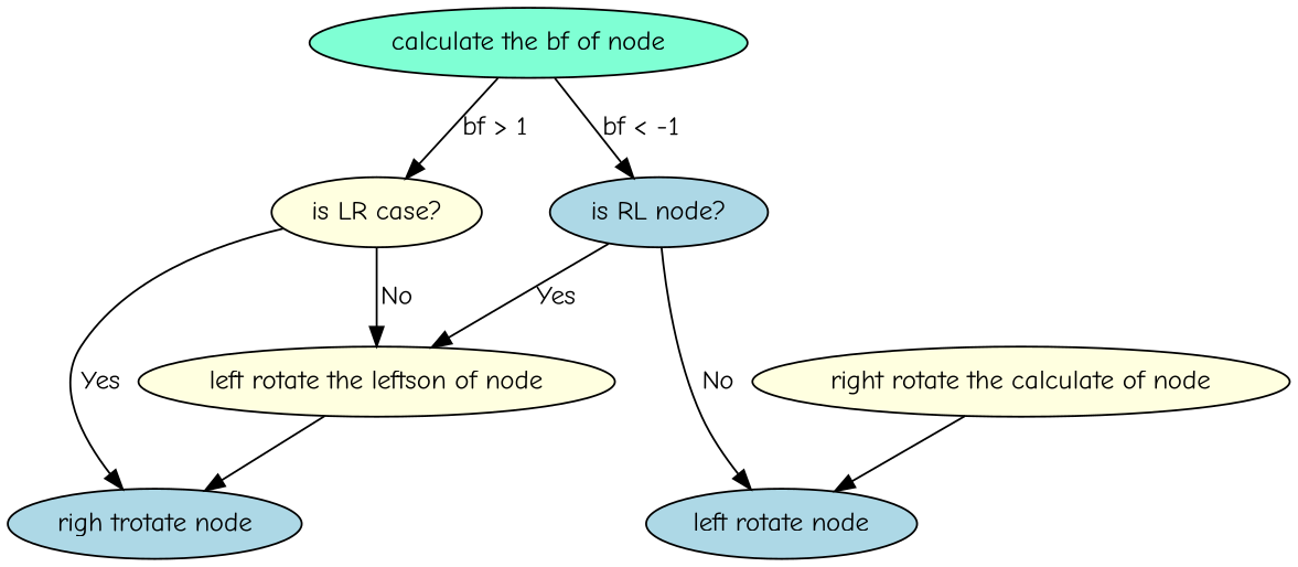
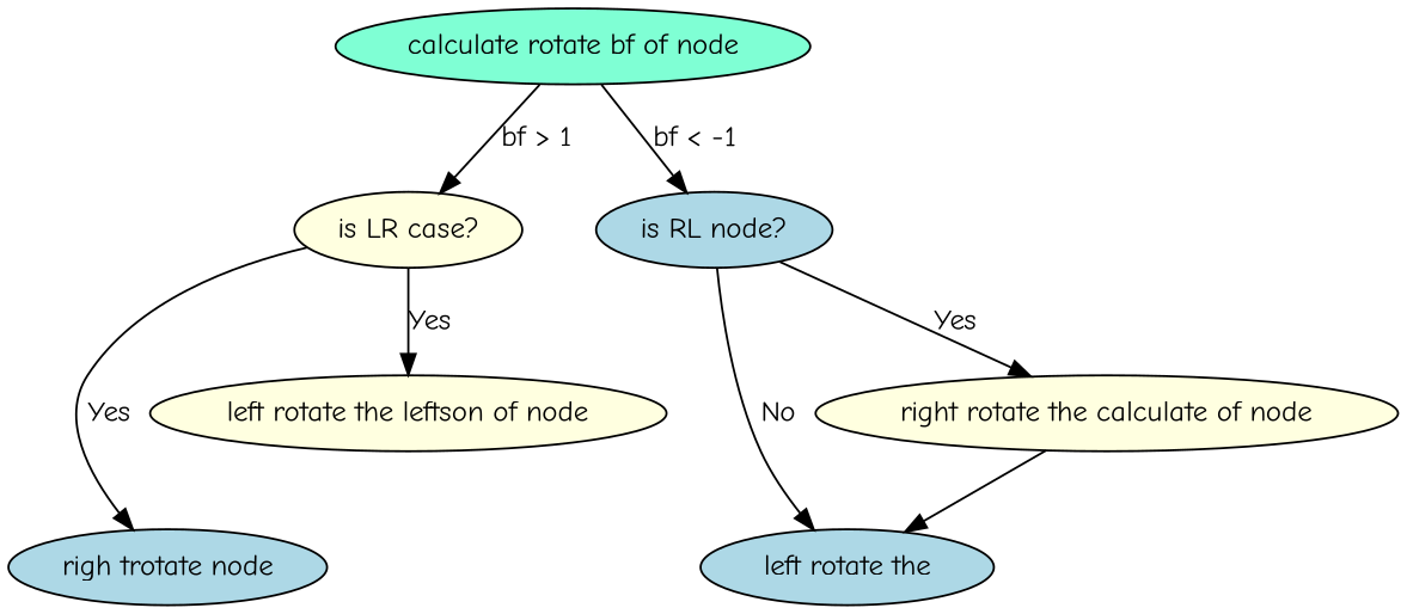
  digraph {
    fontname="Comic Neue"
    node [fillcolor=lightyellow fontname="Comic Neue" style=filled]
    edge [fontname="Comic Neue"]
-   n1 [fillcolor=aquamarine label="calculate the bf of node"]
+   n1 [fillcolor=aquamarine label="calculate rotate bf of node"]
    n2 [label="is LR case?"]
    n3 [fillcolor=lightblue label="is RL node?"]
    n4 [label="left rotate the leftson of node"]
    n5 [fillcolor=lightblue label="righ trotate node"]
    n6 [label="right rotate the calculate of node"]
-   n7 [fillcolor=lightblue label="left rotate node"]
+   n7 [fillcolor=lightblue label="left rotate the"]
    n1 -> n2 [label="bf > 1"]
    n1 -> n3 [label="bf < -1"]
-   n2 -> n4 [label=No]
+   n2 -> n4 [label=Yes]
    n2 -> n5 [label=Yes]
-   n3 -> n4 [label=Yes]
+   n3 -> n6 [label=Yes]
    n3 -> n7 [label=No]
-   n4 -> n5
    n6 -> n7
  }
